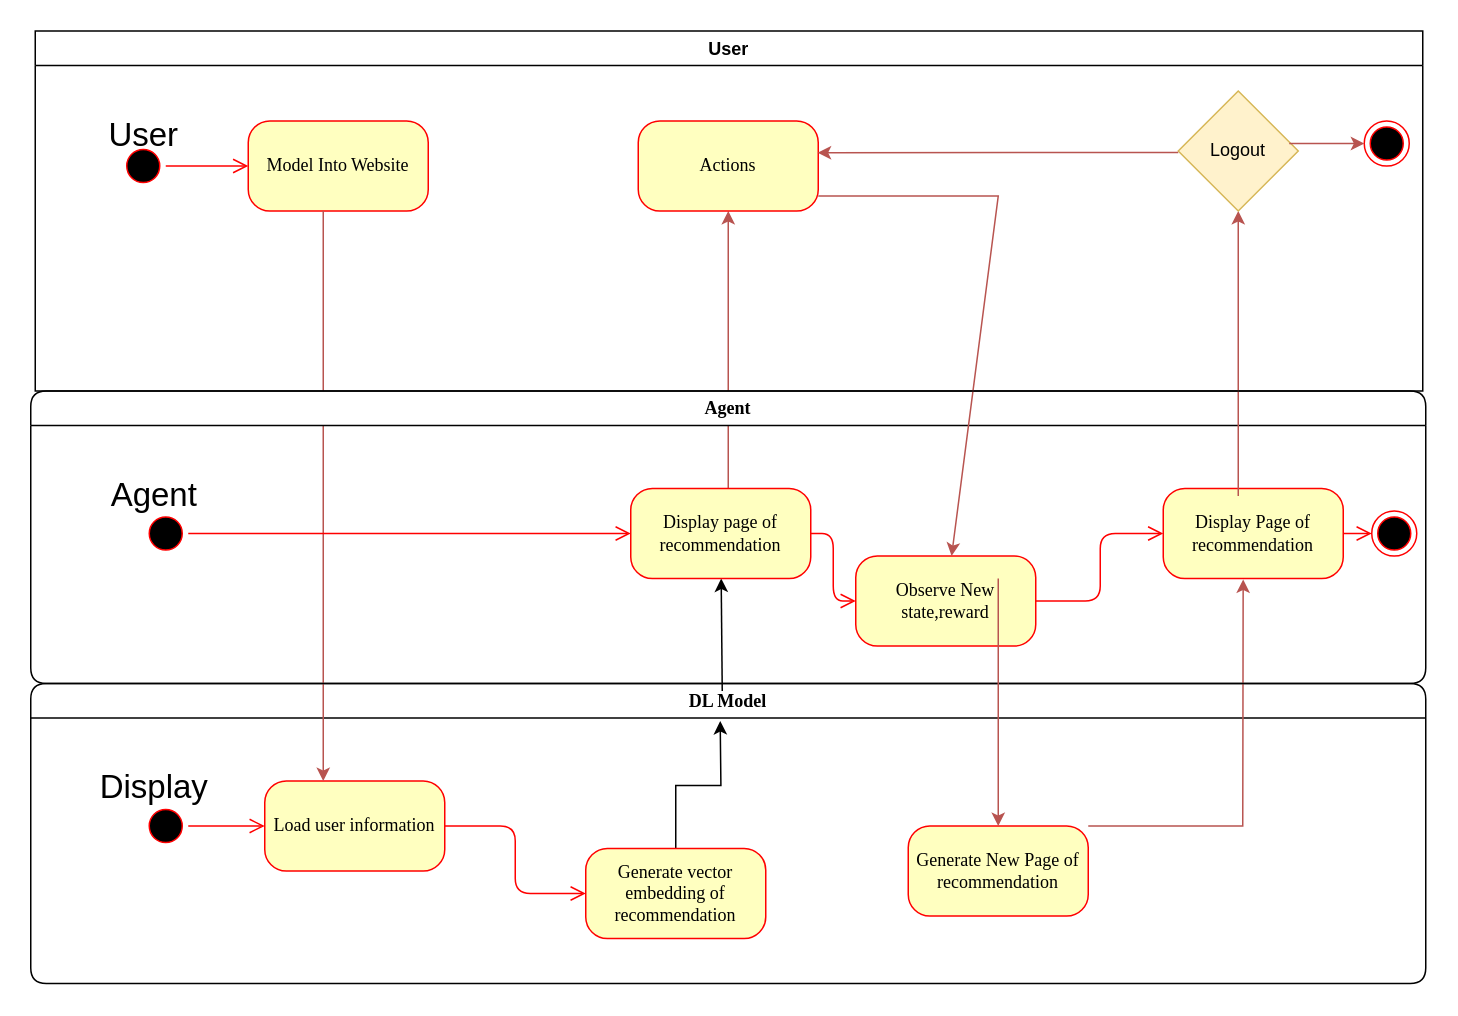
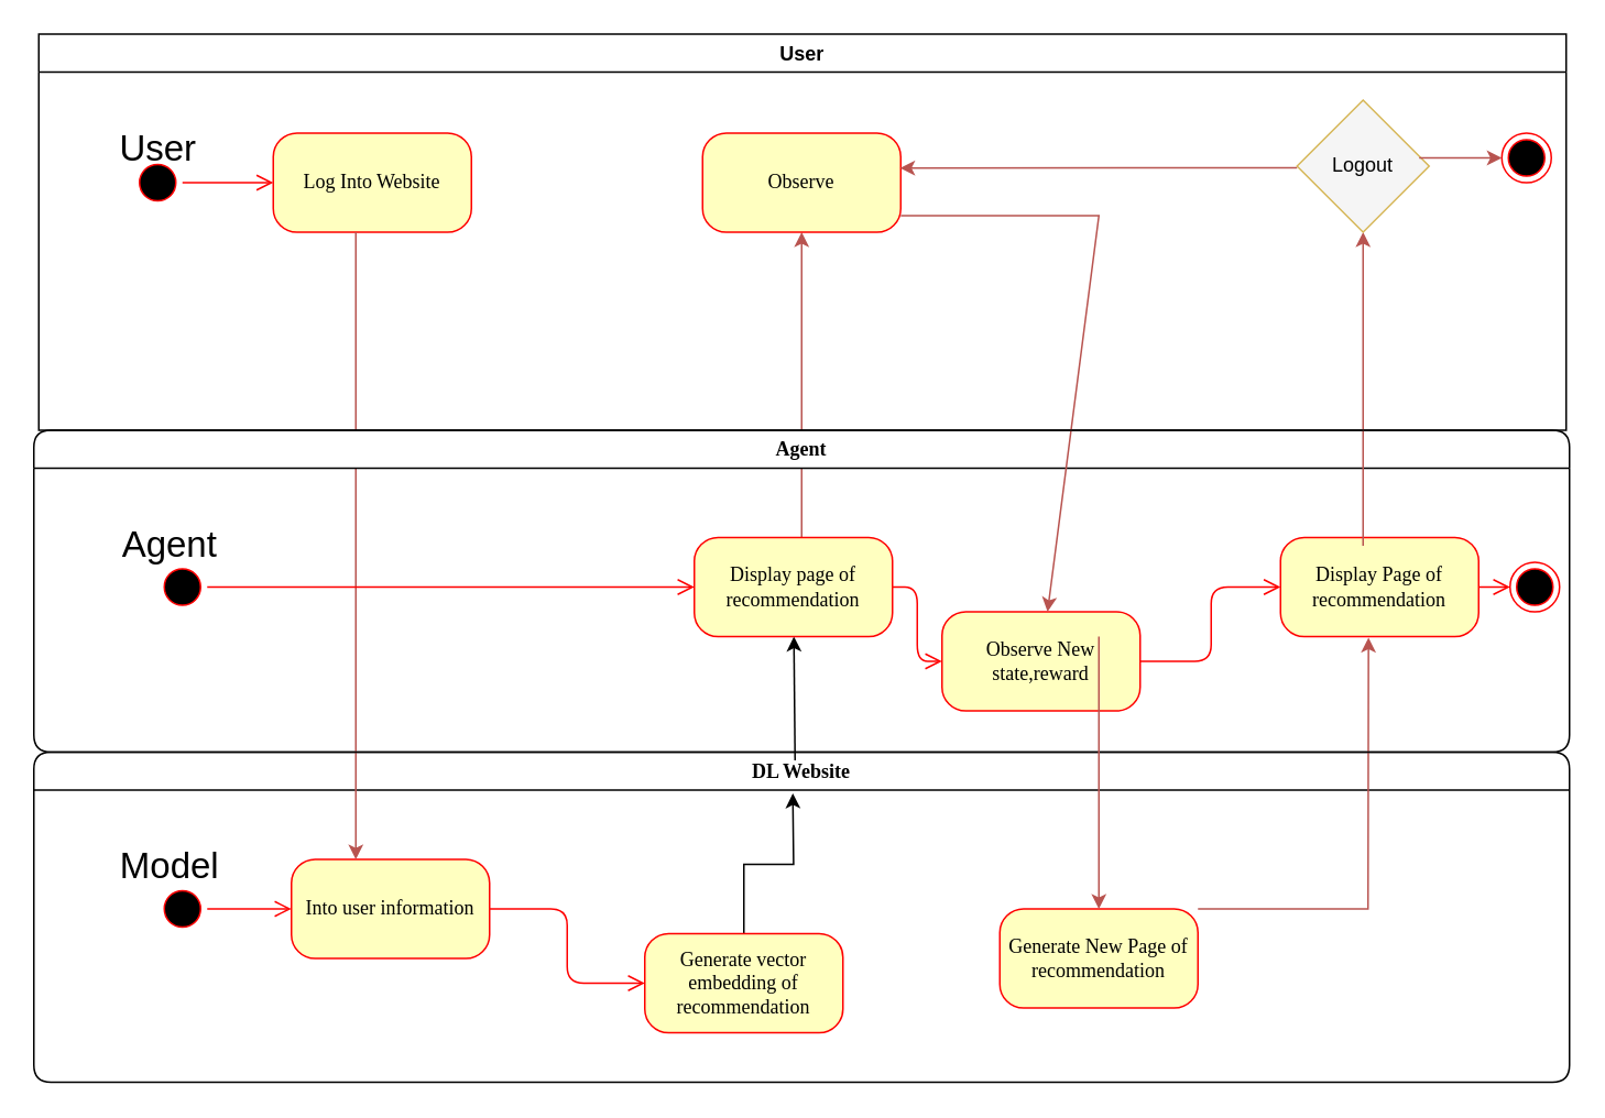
  <mxCell id="0" />
  <mxCell id="1" parent="0" />
  <mxCell id="2" value="" style="ellipse;html=1;shape=startState;fillColor=#000000;strokeColor=#ff0000;rounded=1;shadow=0;comic=0;labelBackgroundColor=none;fontFamily=Verdana;fontSize=12;fontColor=#000000;align=center;direction=south;" parent="1" vertex="1"><mxGeometry x="80" y="95" width="30" height="30" as="geometry" /></mxCell>
- <mxCell id="3" value="Model Into Website" style="rounded=1;whiteSpace=wrap;html=1;arcSize=24;fillColor=#ffffc0;strokeColor=#ff0000;shadow=0;comic=0;labelBackgroundColor=none;fontFamily=Verdana;fontSize=12;fontColor=#000000;align=center;" parent="1" vertex="1"><mxGeometry x="165" y="80" width="120" height="60" as="geometry" /></mxCell>
+ <mxCell id="3" value="Log Into Website" style="rounded=1;whiteSpace=wrap;html=1;arcSize=24;fillColor=#ffffc0;strokeColor=#ff0000;shadow=0;comic=0;labelBackgroundColor=none;fontFamily=Verdana;fontSize=12;fontColor=#000000;align=center;" parent="1" vertex="1"><mxGeometry x="165" y="80" width="120" height="60" as="geometry" /></mxCell>
  <mxCell id="4" style="edgeStyle=orthogonalEdgeStyle;rounded=0;orthogonalLoop=1;jettySize=auto;html=1;exitX=0.5;exitY=0;exitDx=0;exitDy=0;entryX=0.5;entryY=1;entryDx=0;entryDy=0;fillColor=#f8cecc;strokeColor=#b85450;" edge="1" parent="1"><mxGeometry relative="1" as="geometry"><mxPoint x="485" y="360" as="sourcePoint" /><mxPoint x="485" y="140" as="targetPoint" /></mxGeometry></mxCell>
- <mxCell id="5" value="DL Model" style="swimlane;whiteSpace=wrap;html=1;rounded=1;shadow=0;comic=0;labelBackgroundColor=none;strokeWidth=1;fontFamily=Verdana;fontSize=12;align=center;" parent="1" vertex="1"><mxGeometry x="20" y="455" width="930" height="200" as="geometry" /></mxCell>
+ <mxCell id="5" value="DL Website" style="swimlane;whiteSpace=wrap;html=1;rounded=1;shadow=0;comic=0;labelBackgroundColor=none;strokeWidth=1;fontFamily=Verdana;fontSize=12;align=center;" parent="1" vertex="1"><mxGeometry x="20" y="455" width="930" height="200" as="geometry" /></mxCell>
  <mxCell id="6" style="edgeStyle=elbowEdgeStyle;html=1;labelBackgroundColor=none;endArrow=open;endSize=8;strokeColor=#ff0000;fontFamily=Verdana;fontSize=12;align=left;" parent="5" source="7" target="11" edge="1"><mxGeometry relative="1" as="geometry" /></mxCell>
- <mxCell id="7" value="Load user information" style="rounded=1;whiteSpace=wrap;html=1;arcSize=24;fillColor=#ffffc0;strokeColor=#ff0000;shadow=0;comic=0;labelBackgroundColor=none;fontFamily=Verdana;fontSize=12;fontColor=#000000;align=center;" parent="5" vertex="1"><mxGeometry x="156" y="65" width="120" height="60" as="geometry" /></mxCell>
+ <mxCell id="7" value="Into user information" style="rounded=1;whiteSpace=wrap;html=1;arcSize=24;fillColor=#ffffc0;strokeColor=#ff0000;shadow=0;comic=0;labelBackgroundColor=none;fontFamily=Verdana;fontSize=12;fontColor=#000000;align=center;" parent="5" vertex="1"><mxGeometry x="156" y="65" width="120" height="60" as="geometry" /></mxCell>
  <mxCell id="8" style="edgeStyle=elbowEdgeStyle;html=1;labelBackgroundColor=none;endArrow=open;endSize=8;strokeColor=#ff0000;fontFamily=Verdana;fontSize=12;align=left;" parent="5" source="9" target="7" edge="1"><mxGeometry relative="1" as="geometry" /></mxCell>
  <mxCell id="9" value="" style="ellipse;html=1;shape=startState;fillColor=#000000;strokeColor=#ff0000;rounded=1;shadow=0;comic=0;labelBackgroundColor=none;fontFamily=Verdana;fontSize=12;fontColor=#000000;align=center;direction=south;" parent="5" vertex="1"><mxGeometry x="75" y="80" width="30" height="30" as="geometry" /></mxCell>
  <mxCell id="10" style="edgeStyle=orthogonalEdgeStyle;rounded=0;orthogonalLoop=1;jettySize=auto;html=1;exitX=0.5;exitY=0;exitDx=0;exitDy=0;" edge="1" parent="5" source="11"><mxGeometry relative="1" as="geometry"><mxPoint x="459.636" y="25" as="targetPoint" /></mxGeometry></mxCell>
  <mxCell id="11" value="Generate vector embedding of recommendation" style="rounded=1;whiteSpace=wrap;html=1;arcSize=24;fillColor=#ffffc0;strokeColor=#ff0000;shadow=0;comic=0;labelBackgroundColor=none;fontFamily=Verdana;fontSize=12;fontColor=#000000;align=center;" parent="5" vertex="1"><mxGeometry x="370" y="110" width="120" height="60" as="geometry" /></mxCell>
  <mxCell id="12" value="Generate New Page of recommendation" style="rounded=1;whiteSpace=wrap;html=1;arcSize=24;fillColor=#ffffc0;strokeColor=#ff0000;shadow=0;comic=0;labelBackgroundColor=none;fontFamily=Verdana;fontSize=12;fontColor=#000000;align=center;" parent="5" vertex="1"><mxGeometry x="585" y="95" width="120" height="60" as="geometry" /></mxCell>
- <mxCell id="13" value="Display" style="text;html=1;strokeColor=none;fillColor=none;align=center;verticalAlign=middle;whiteSpace=wrap;rounded=0;fontSize=22;" vertex="1" parent="5"><mxGeometry x="25" y="35" width="115" height="70" as="geometry" /></mxCell>
+ <mxCell id="13" value="Model" style="text;html=1;strokeColor=none;fillColor=none;align=center;verticalAlign=middle;whiteSpace=wrap;rounded=0;fontSize=22;" vertex="1" parent="5"><mxGeometry x="25" y="35" width="115" height="70" as="geometry" /></mxCell>
  <mxCell id="14" value="" style="endArrow=classic;html=1;rounded=0;entryX=0.444;entryY=1.01;entryDx=0;entryDy=0;entryPerimeter=0;fillColor=#f8cecc;strokeColor=#b85450;" edge="1" parent="5" target="29"><mxGeometry width="50" height="50" relative="1" as="geometry"><mxPoint x="705" y="95" as="sourcePoint" /><mxPoint x="755" y="45" as="targetPoint" /><Array as="points"><mxPoint x="808" y="95" /></Array></mxGeometry></mxCell>
  <mxCell id="15" style="edgeStyle=orthogonalEdgeStyle;html=1;labelBackgroundColor=none;endArrow=open;endSize=8;strokeColor=#ff0000;fontFamily=Verdana;fontSize=12;align=left;" parent="1" source="2" target="3" edge="1"><mxGeometry relative="1" as="geometry" /></mxCell>
  <mxCell id="16" value="User" style="text;html=1;strokeColor=none;fillColor=none;align=center;verticalAlign=middle;whiteSpace=wrap;rounded=0;fontSize=22;" vertex="1" parent="1"><mxGeometry x="37.5" y="55" width="115" height="70" as="geometry" /></mxCell>
  <mxCell id="17" value="" style="endArrow=classic;html=1;rounded=0;fillColor=#f8cecc;strokeColor=#b85450;" edge="1" parent="1"><mxGeometry width="50" height="50" relative="1" as="geometry"><mxPoint x="215" y="140" as="sourcePoint" /><mxPoint x="215" y="520" as="targetPoint" /></mxGeometry></mxCell>
  <mxCell id="18" value="" style="endArrow=classic;html=1;rounded=0;" edge="1" parent="1" target="24"><mxGeometry width="50" height="50" relative="1" as="geometry"><mxPoint x="481" y="460" as="sourcePoint" /><mxPoint x="481" y="420" as="targetPoint" /></mxGeometry></mxCell>
  <mxCell id="19" value="Agent" style="swimlane;whiteSpace=wrap;html=1;rounded=1;shadow=0;comic=0;labelBackgroundColor=none;strokeWidth=1;fontFamily=Verdana;fontSize=12;align=center;" vertex="1" parent="1"><mxGeometry x="20" y="260" width="930" height="195" as="geometry" /></mxCell>
  <mxCell id="20" value="" style="ellipse;html=1;shape=endState;fillColor=#000000;strokeColor=#ff0000;rounded=1;shadow=0;comic=0;labelBackgroundColor=none;fontFamily=Verdana;fontSize=12;fontColor=#000000;align=center;" vertex="1" parent="19"><mxGeometry x="894" y="80" width="30" height="30" as="geometry" /></mxCell>
  <mxCell id="21" style="edgeStyle=elbowEdgeStyle;html=1;labelBackgroundColor=none;endArrow=open;endSize=8;strokeColor=#ff0000;fontFamily=Verdana;fontSize=12;align=left;entryX=0;entryY=0.5;entryDx=0;entryDy=0;" edge="1" parent="19" source="22" target="24"><mxGeometry relative="1" as="geometry"><mxPoint x="215" y="95" as="targetPoint" /></mxGeometry></mxCell>
  <mxCell id="22" value="" style="ellipse;html=1;shape=startState;fillColor=#000000;strokeColor=#ff0000;rounded=1;shadow=0;comic=0;labelBackgroundColor=none;fontFamily=Verdana;fontSize=12;fontColor=#000000;align=center;direction=south;" vertex="1" parent="19"><mxGeometry x="75" y="80" width="30" height="30" as="geometry" /></mxCell>
  <mxCell id="23" style="edgeStyle=elbowEdgeStyle;html=1;labelBackgroundColor=none;endArrow=open;endSize=8;strokeColor=#ff0000;fontFamily=Verdana;fontSize=12;align=left;" edge="1" parent="19" source="24" target="26"><mxGeometry relative="1" as="geometry" /></mxCell>
  <mxCell id="24" value="Display page of recommendation" style="rounded=1;whiteSpace=wrap;html=1;arcSize=24;fillColor=#ffffc0;strokeColor=#ff0000;shadow=0;comic=0;labelBackgroundColor=none;fontFamily=Verdana;fontSize=12;fontColor=#000000;align=center;" vertex="1" parent="19"><mxGeometry x="400" y="65" width="120" height="60" as="geometry" /></mxCell>
  <mxCell id="25" style="edgeStyle=elbowEdgeStyle;html=1;labelBackgroundColor=none;endArrow=open;endSize=8;strokeColor=#ff0000;fontFamily=Verdana;fontSize=12;align=left;" edge="1" parent="19" source="29" target="20"><mxGeometry relative="1" as="geometry" /></mxCell>
  <mxCell id="26" value="Observe New state,reward" style="rounded=1;whiteSpace=wrap;html=1;arcSize=24;fillColor=#ffffc0;strokeColor=#ff0000;shadow=0;comic=0;labelBackgroundColor=none;fontFamily=Verdana;fontSize=12;fontColor=#000000;align=center;" vertex="1" parent="19"><mxGeometry x="550" y="110" width="120" height="60" as="geometry" /></mxCell>
  <mxCell id="27" value="Agent" style="text;html=1;strokeColor=none;fillColor=none;align=center;verticalAlign=middle;whiteSpace=wrap;rounded=0;fontSize=22;" vertex="1" parent="19"><mxGeometry x="25" y="35" width="115" height="70" as="geometry" /></mxCell>
  <mxCell id="28" value="" style="endArrow=classic;html=1;rounded=0;fillColor=#f8cecc;strokeColor=#b85450;" edge="1" parent="19" target="12"><mxGeometry width="50" height="50" relative="1" as="geometry"><mxPoint x="645" y="125" as="sourcePoint" /><mxPoint x="695" y="75" as="targetPoint" /></mxGeometry></mxCell>
  <mxCell id="29" value="Display Page of recommendation" style="rounded=1;whiteSpace=wrap;html=1;arcSize=24;fillColor=#ffffc0;strokeColor=#ff0000;shadow=0;comic=0;labelBackgroundColor=none;fontFamily=Verdana;fontSize=12;fontColor=#000000;align=center;" vertex="1" parent="19"><mxGeometry x="755" y="65" width="120" height="60" as="geometry" /></mxCell>
  <mxCell id="30" value="" style="edgeStyle=elbowEdgeStyle;html=1;labelBackgroundColor=none;endArrow=open;endSize=8;strokeColor=#ff0000;fontFamily=Verdana;fontSize=12;align=left;" edge="1" parent="19" source="26" target="29"><mxGeometry relative="1" as="geometry"><mxPoint x="800" y="395" as="sourcePoint" /><mxPoint x="989" y="395" as="targetPoint" /></mxGeometry></mxCell>
  <mxCell id="31" value="" style="endArrow=classic;html=1;rounded=0;fillColor=#f8cecc;strokeColor=#b85450;" edge="1" parent="19" target="34"><mxGeometry width="50" height="50" relative="1" as="geometry"><mxPoint x="805" y="70" as="sourcePoint" /><mxPoint x="805" y="-110" as="targetPoint" /></mxGeometry></mxCell>
- <mxCell id="32" value="Actions" style="rounded=1;whiteSpace=wrap;html=1;arcSize=24;fillColor=#ffffc0;strokeColor=#ff0000;shadow=0;comic=0;labelBackgroundColor=none;fontFamily=Verdana;fontSize=12;fontColor=#000000;align=center;" vertex="1" parent="1"><mxGeometry x="425" y="80" width="120" height="60" as="geometry" /></mxCell>
+ <mxCell id="32" value="Observe" style="rounded=1;whiteSpace=wrap;html=1;arcSize=24;fillColor=#ffffc0;strokeColor=#ff0000;shadow=0;comic=0;labelBackgroundColor=none;fontFamily=Verdana;fontSize=12;fontColor=#000000;align=center;" vertex="1" parent="1"><mxGeometry x="425" y="80" width="120" height="60" as="geometry" /></mxCell>
  <mxCell id="33" value="" style="ellipse;html=1;shape=endState;fillColor=#000000;strokeColor=#ff0000;rounded=1;shadow=0;comic=0;labelBackgroundColor=none;fontFamily=Verdana;fontSize=12;fontColor=#000000;align=center;" vertex="1" parent="1"><mxGeometry x="909" y="80" width="30" height="30" as="geometry" /></mxCell>
- <mxCell id="34" value="Logout" style="rhombus;whiteSpace=wrap;html=1;fillColor=#fff2cc;strokeColor=#d6b656;" vertex="1" parent="1"><mxGeometry x="785" y="60" width="80" height="80" as="geometry" /></mxCell>
+ <mxCell id="34" value="Logout" style="rhombus;whiteSpace=wrap;html=1;fillColor=#f5f5f5;strokeColor=#d6b656;" vertex="1" parent="1"><mxGeometry x="785" y="60" width="80" height="80" as="geometry" /></mxCell>
  <mxCell id="35" value="" style="endArrow=classic;html=1;rounded=0;fillColor=#f8cecc;strokeColor=#b85450;" edge="1" parent="1" target="26"><mxGeometry width="50" height="50" relative="1" as="geometry"><mxPoint x="545" y="130" as="sourcePoint" /><mxPoint x="595" y="80" as="targetPoint" /><Array as="points"><mxPoint x="665" y="130" /></Array></mxGeometry></mxCell>
  <mxCell id="36" value="" style="endArrow=classic;html=1;rounded=0;entryX=0.997;entryY=0.353;entryDx=0;entryDy=0;entryPerimeter=0;fillColor=#f8cecc;strokeColor=#b85450;" edge="1" parent="1" target="32"><mxGeometry width="50" height="50" relative="1" as="geometry"><mxPoint x="785" y="101" as="sourcePoint" /><mxPoint x="855" y="50" as="targetPoint" /></mxGeometry></mxCell>
  <mxCell id="37" value="" style="endArrow=classic;html=1;rounded=0;fillColor=#f8cecc;strokeColor=#b85450;" edge="1" parent="1"><mxGeometry width="50" height="50" relative="1" as="geometry"><mxPoint x="859" y="95" as="sourcePoint" /><mxPoint x="909" y="95" as="targetPoint" /></mxGeometry></mxCell>
  <mxCell id="38" value="User" style="swimlane;" vertex="1" parent="1"><mxGeometry x="23" y="20" width="925" height="240" as="geometry" /></mxCell>
